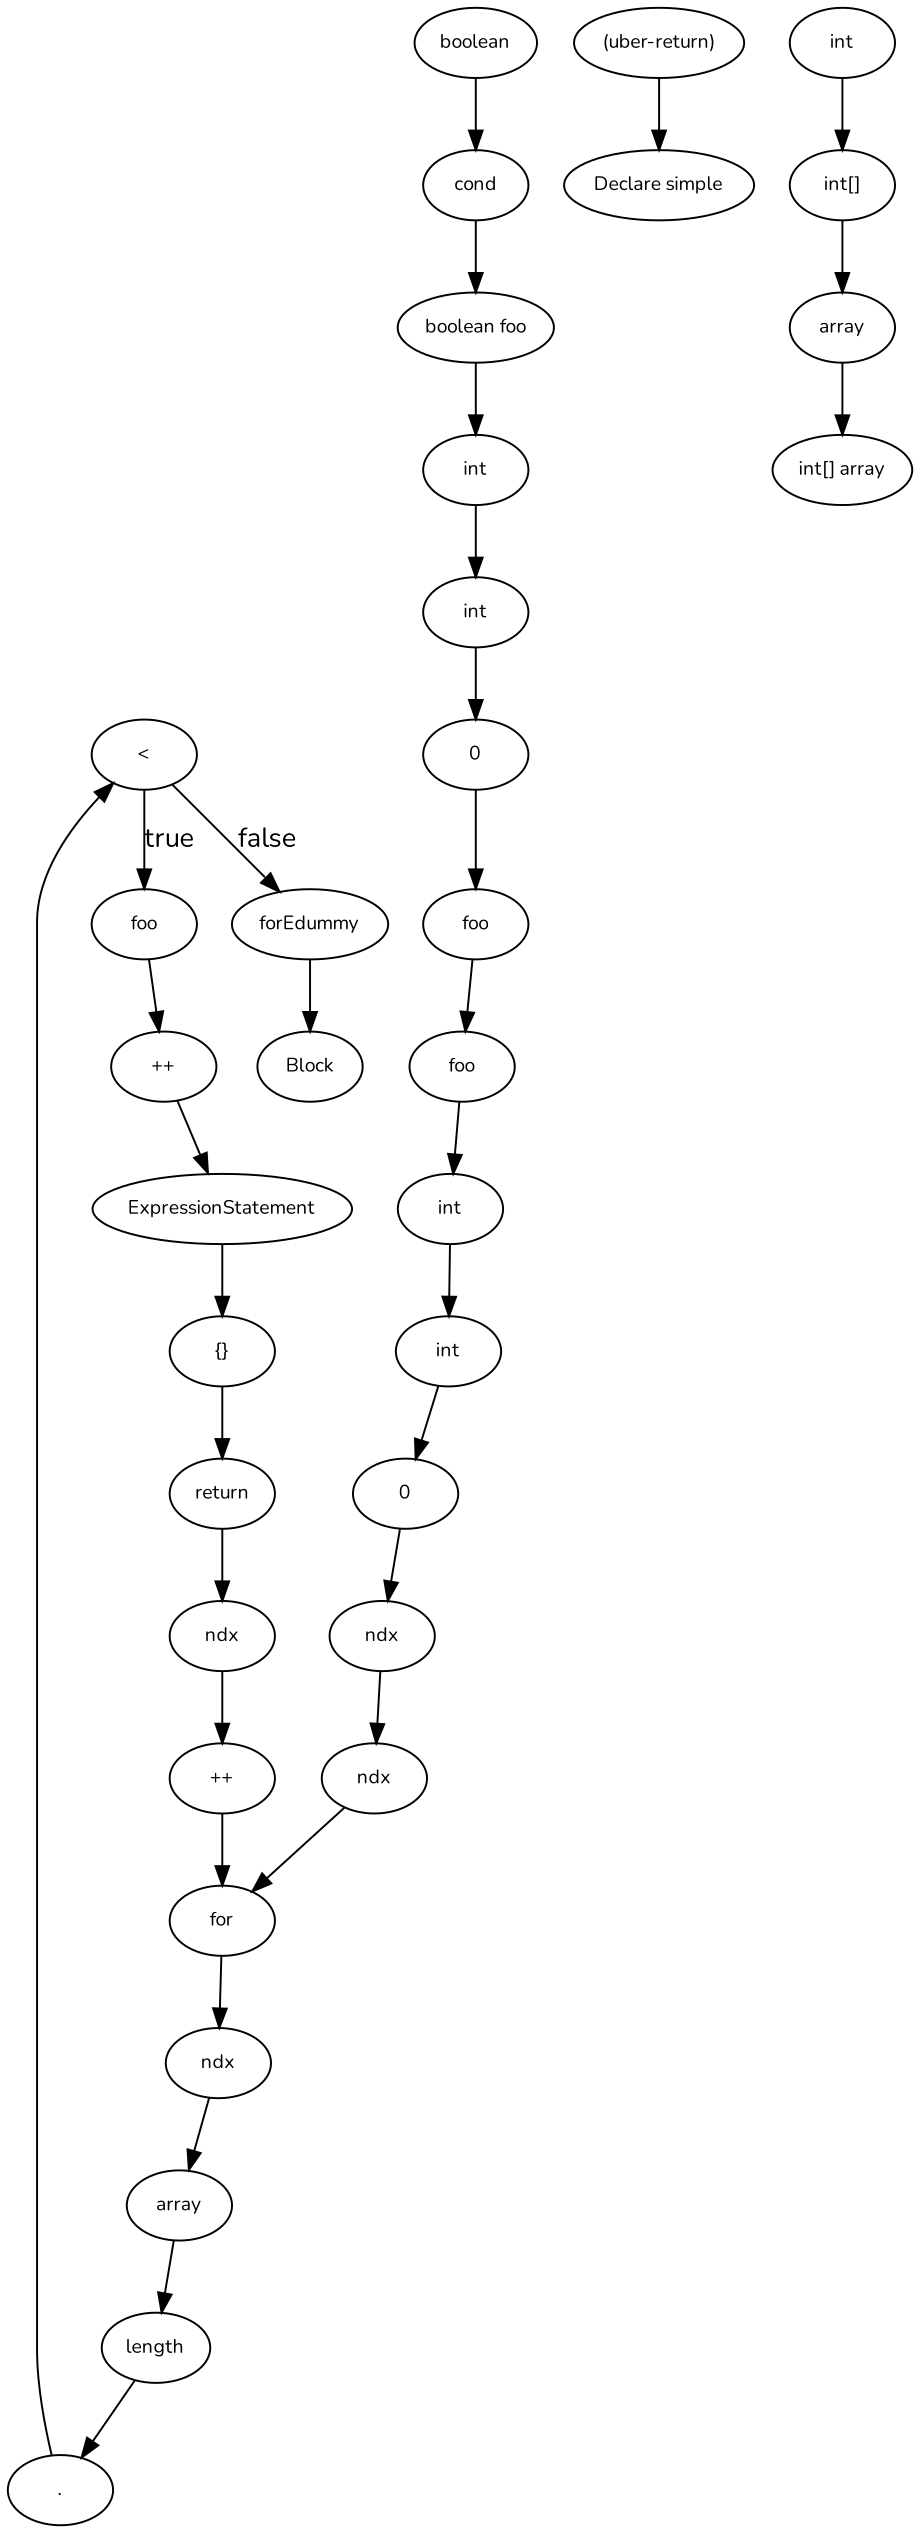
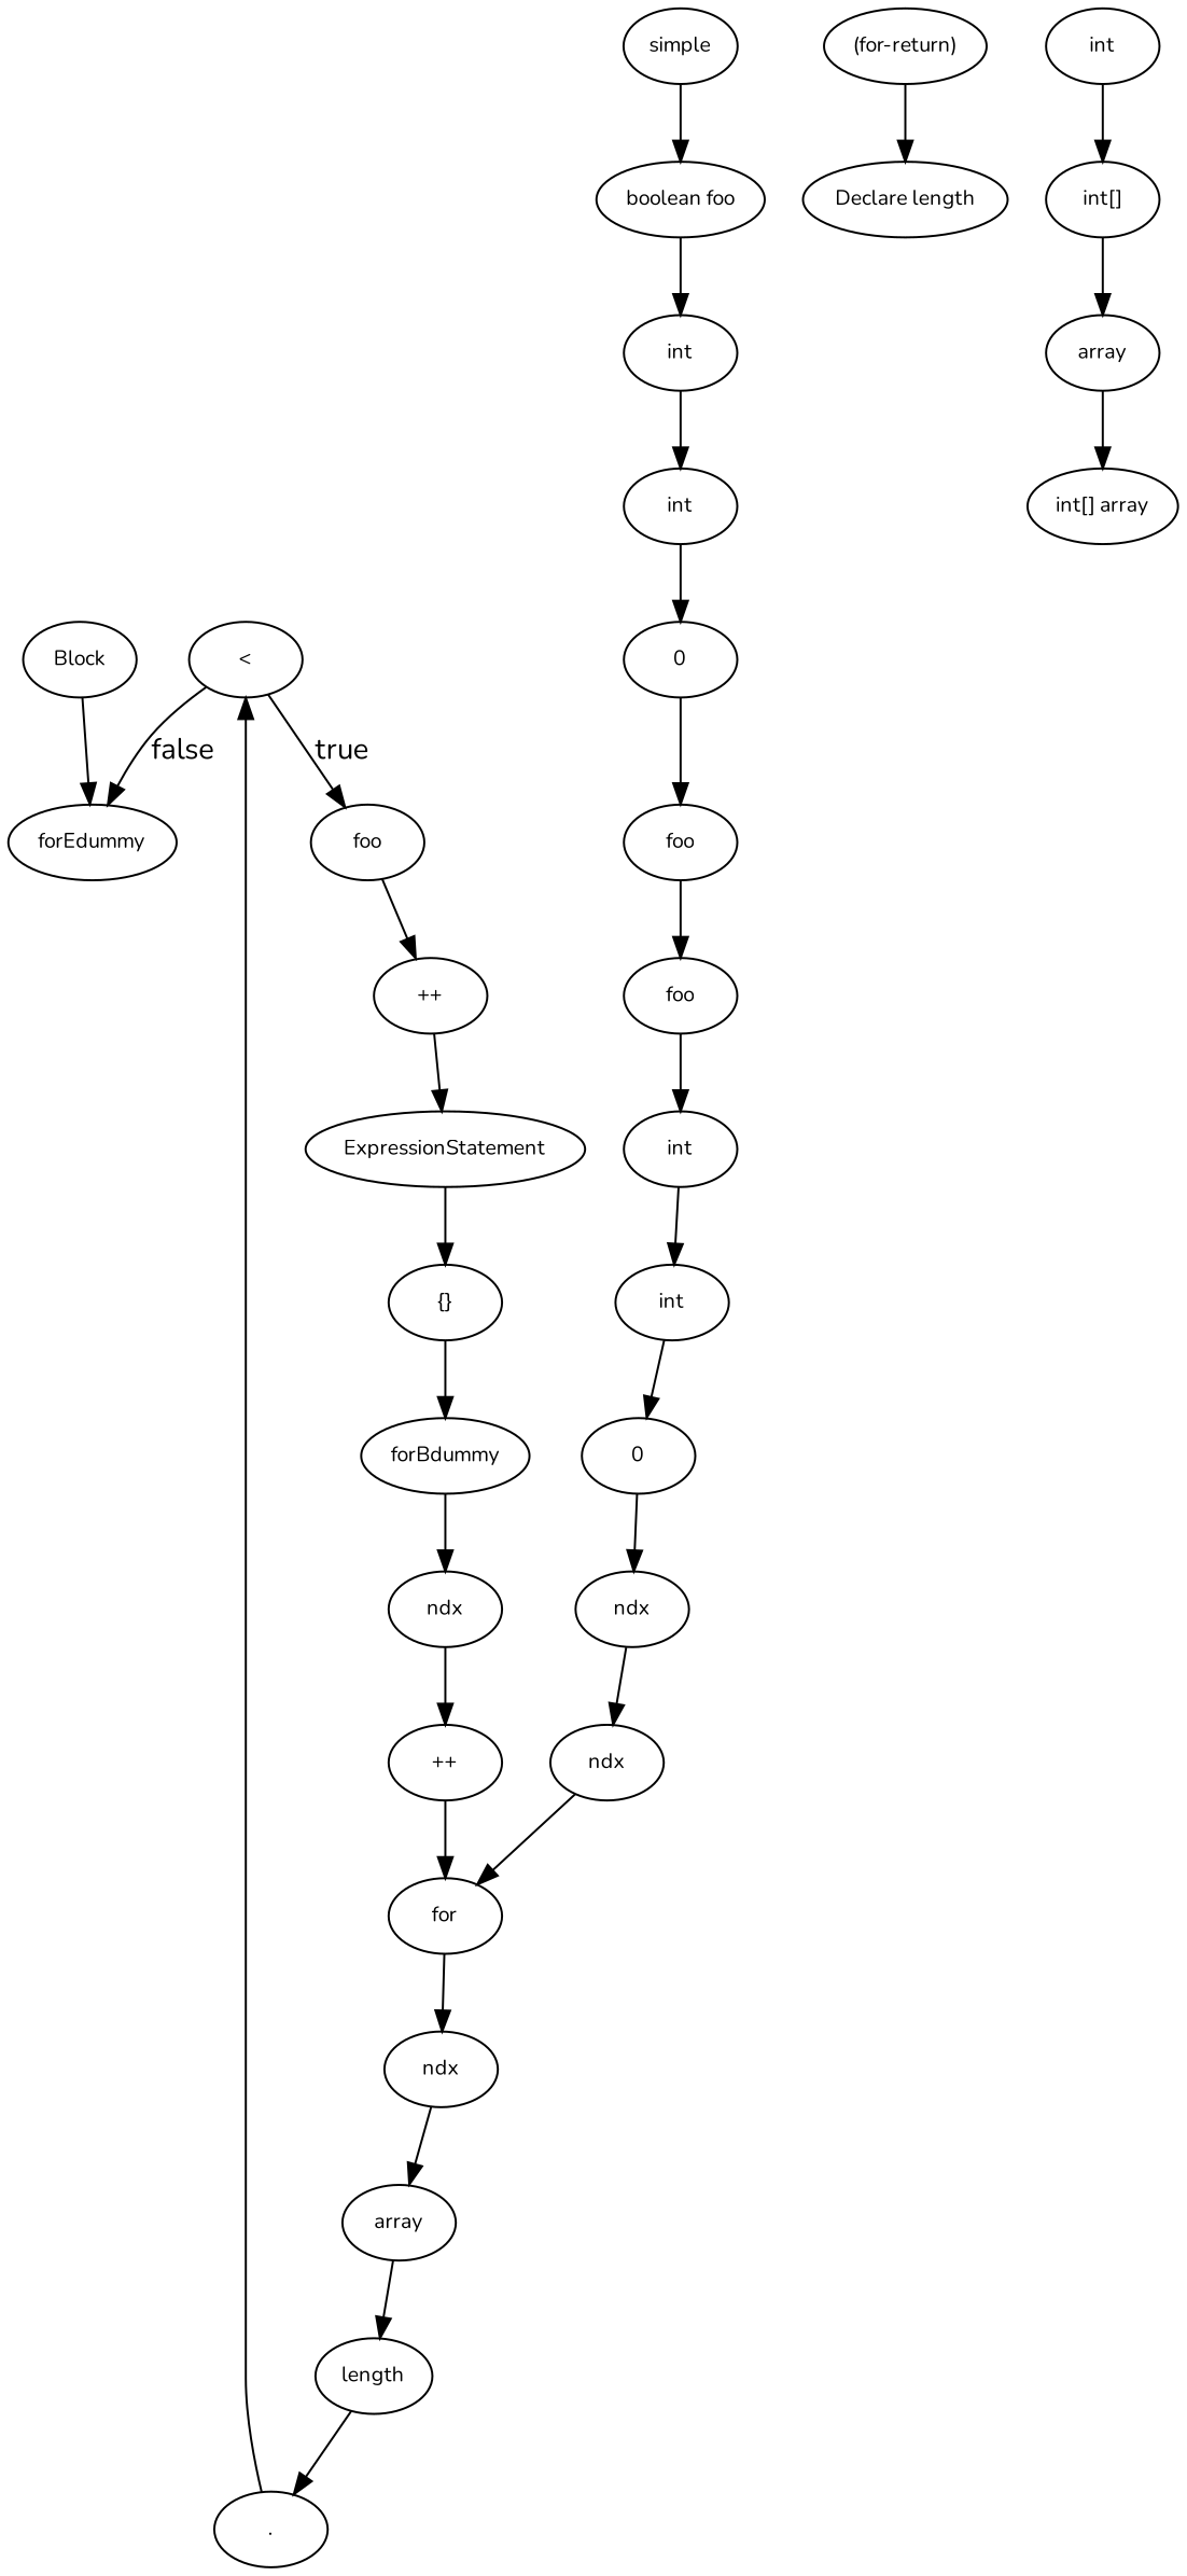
  digraph {
    fontname=Nunito
    node [fontname=Nunito fontsize=10]
    edge [fontname=Nunito]
    n1 [label=Block]
-   n2 [label="(uber-return)"]
-   n3 [label="Declare simple"]
+   n2 [label="(for-return)"]
+   n3 [label="Declare length"]
    n4 [label=for]
    n5 [label=ndx]
    n6 [label=array]
    n7 [label=foo]
    n8 [label="++"]
    n9 [label=ExpressionStatement]
    n10 [label="{}"]
-   n11 [label=return]
+   n11 [label=forBdummy]
    n12 [label=ndx]
    n13 [label=int]
    n14 [label=0]
    n15 [label=ndx]
    n16 [label=int]
    n17 [label=forEdummy]
    n18 [label=ndx]
    n19 [label="++"]
    n20 [label=0]
    n21 [label=foo]
    n22 [label=foo]
    n23 [label=int]
    n24 [label=int]
-   n25 [label=cond]
+   n25 [label=simple]
    n26 [label="boolean foo"]
-   n27 [label=boolean]
    n28 [label=array]
    n29 [label="int[] array"]
    n30 [label=length]
    n31 [label="."]
    n32 [label="<"]
    n33 [label=int]
    n34 [label="int[]"]
    n2 -> n3
    n4 -> n5
    n5 -> n6
    n6 -> n30
    n7 -> n8
    n8 -> n9
    n9 -> n10
    n10 -> n11
    n11 -> n18
    n12 -> n4
    n13 -> n14
    n14 -> n15
    n15 -> n12
    n16 -> n13
-   n17 -> n1
+   n1 -> n17
    n18 -> n19
    n19 -> n4
    n20 -> n21
    n21 -> n22
    n22 -> n16
    n23 -> n20
    n24 -> n23
    n25 -> n26
    n26 -> n24
-   n27 -> n25
    n28 -> n29
    n30 -> n31
    n31 -> n32
    n32 -> n7 [label=true]
    n32 -> n17 [label=false]
    n33 -> n34
    n34 -> n28
  }
